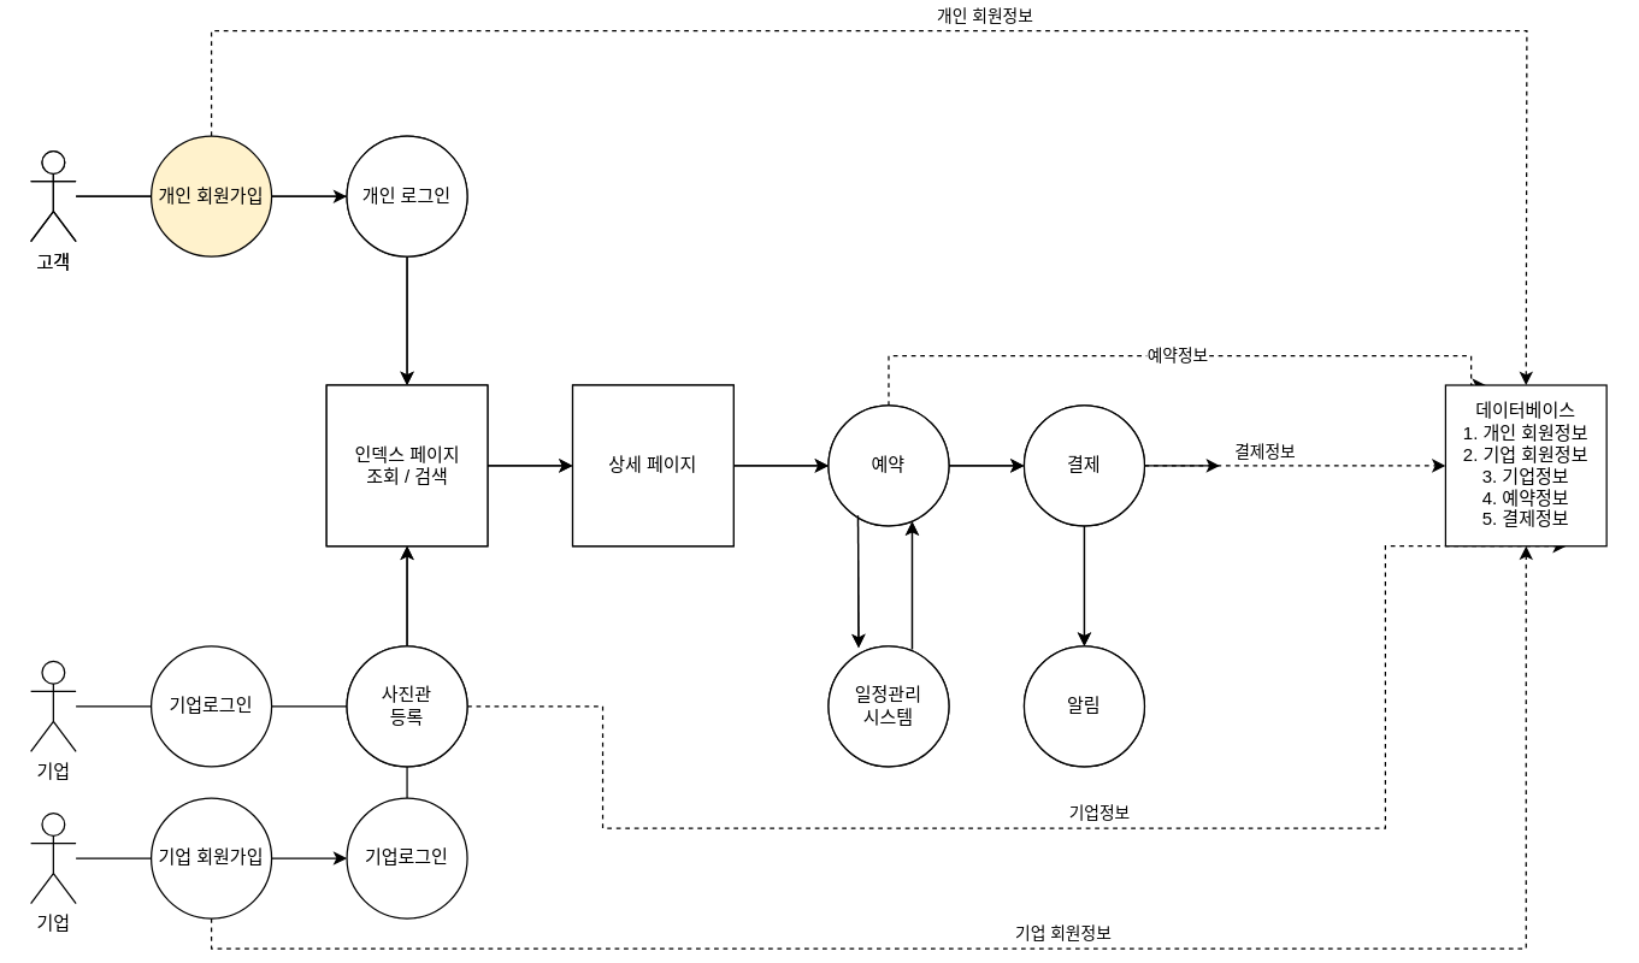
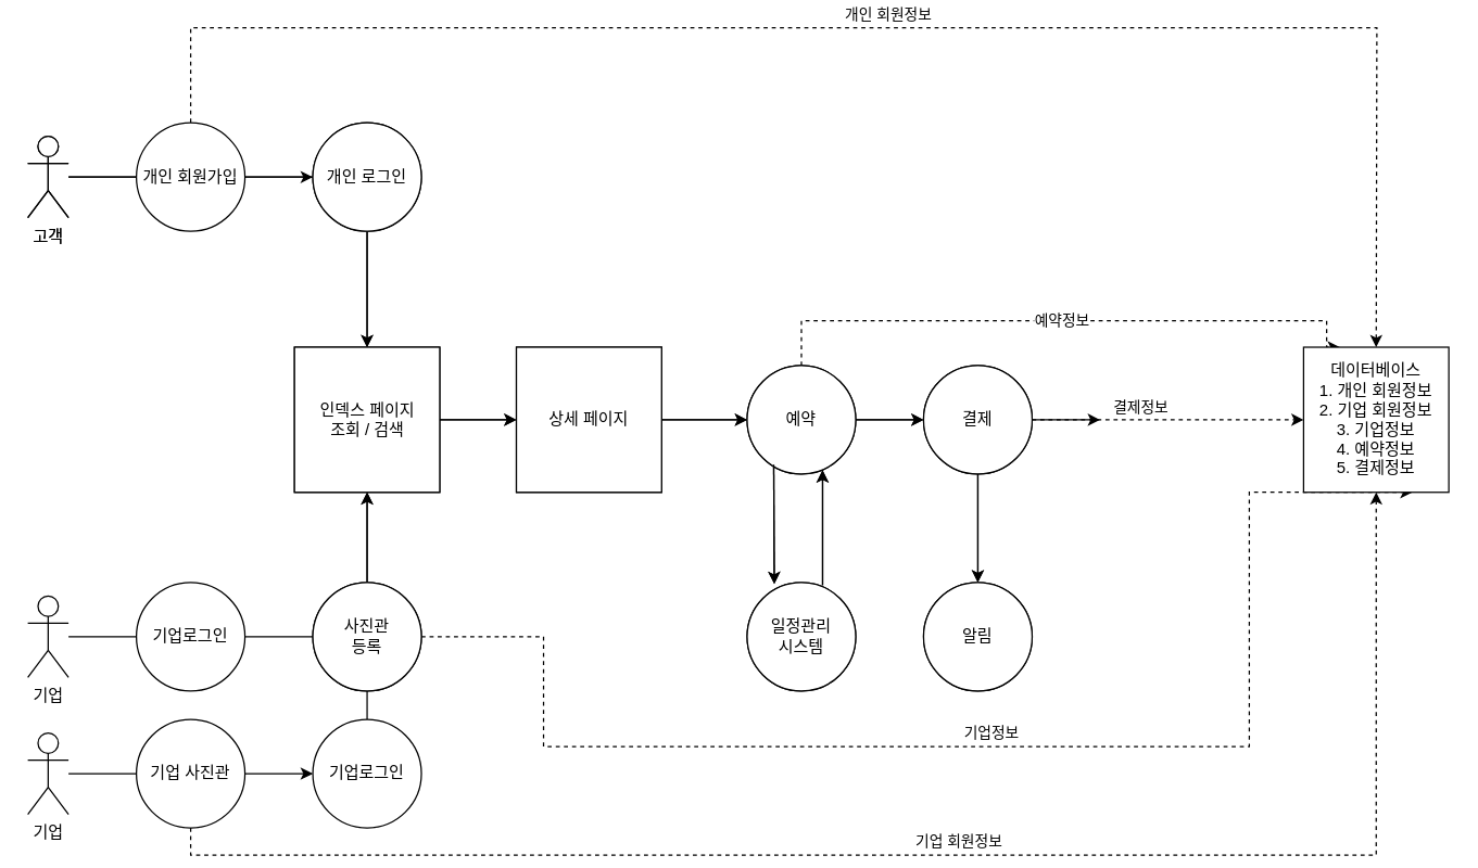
  <mxCell id="0" />
  <mxCell id="1" parent="0" />
  <mxCell id="2" value="" style="endArrow=none;html=1;entryX=0;entryY=0.5;entryDx=0;entryDy=0;" parent="1" source="34" target="36" edge="1"><mxGeometry width="50" height="50" relative="1" as="geometry"><mxPoint x="240" y="280" as="sourcePoint" /><mxPoint x="170" y="130" as="targetPoint" /></mxGeometry></mxCell>
  <mxCell id="3" value="고객" style="shape=umlActor;verticalLabelPosition=bottom;verticalAlign=top;html=1;outlineConnect=0;" parent="1" vertex="1"><mxGeometry x="20" y="100" width="30" height="60" as="geometry" /></mxCell>
  <mxCell id="4" value="기업" style="shape=umlActor;verticalLabelPosition=bottom;verticalAlign=top;html=1;outlineConnect=0;" parent="1" vertex="1"><mxGeometry x="20" y="540" width="30" height="60" as="geometry" /></mxCell>
  <mxCell id="5" value="" style="endArrow=none;html=1;" parent="1" source="3" edge="1"><mxGeometry width="50" height="50" relative="1" as="geometry"><mxPoint x="240" y="280" as="sourcePoint" /><mxPoint x="100" y="130" as="targetPoint" /></mxGeometry></mxCell>
  <mxCell id="6" value="개인 로그인" style="ellipse;whiteSpace=wrap;html=1;" parent="1" vertex="1"><mxGeometry x="230" y="90" width="80" height="80" as="geometry" /></mxCell>
  <mxCell id="7" value="기업로그인" style="ellipse;whiteSpace=wrap;html=1;aspect=fixed;" parent="1" vertex="1"><mxGeometry x="230" y="530" width="80" height="80" as="geometry" /></mxCell>
  <mxCell id="8" value="기업정보" style="edgeStyle=orthogonalEdgeStyle;rounded=0;orthogonalLoop=1;jettySize=auto;html=1;entryX=0.75;entryY=1;entryDx=0;entryDy=0;dashed=1;startArrow=none;startFill=0;endArrow=classic;endFill=1;" parent="1" source="9" target="28" edge="1"><mxGeometry x="0.004" y="10" relative="1" as="geometry"><Array as="points"><mxPoint x="400" y="469" /><mxPoint x="400" y="550" /><mxPoint x="920" y="550" /></Array><mxPoint as="offset" /></mxGeometry></mxCell>
  <mxCell id="9" value="사진관&lt;br&gt;등록" style="ellipse;whiteSpace=wrap;html=1;aspect=fixed;" parent="1" vertex="1"><mxGeometry x="230" y="429" width="80" height="80" as="geometry" /></mxCell>
  <mxCell id="10" value="" style="endArrow=classic;html=1;entryX=0.5;entryY=1;entryDx=0;entryDy=0;" parent="1" source="9" target="22" edge="1"><mxGeometry width="50" height="50" relative="1" as="geometry"><mxPoint x="240" y="319" as="sourcePoint" /><mxPoint x="270" y="366" as="targetPoint" /></mxGeometry></mxCell>
  <mxCell id="11" value="" style="endArrow=none;html=1;exitX=0.5;exitY=0;exitDx=0;exitDy=0;" parent="1" source="7" target="9" edge="1"><mxGeometry width="50" height="50" relative="1" as="geometry"><mxPoint x="270" y="245" as="sourcePoint" /><mxPoint x="320" y="195" as="targetPoint" /></mxGeometry></mxCell>
  <mxCell id="12" value="예약정보" style="edgeStyle=orthogonalEdgeStyle;rounded=0;orthogonalLoop=1;jettySize=auto;html=1;entryX=0.25;entryY=0;entryDx=0;entryDy=0;dashed=1;startArrow=none;startFill=0;endArrow=classic;endFill=1;" parent="1" source="13" target="28" edge="1"><mxGeometry relative="1" as="geometry"><Array as="points"><mxPoint x="590" y="236" /><mxPoint x="977" y="236" /></Array></mxGeometry></mxCell>
  <mxCell id="13" value="예약" style="ellipse;whiteSpace=wrap;html=1;aspect=fixed;" parent="1" vertex="1"><mxGeometry x="550" y="269" width="80" height="80" as="geometry" /></mxCell>
  <mxCell id="14" value="결제" style="ellipse;whiteSpace=wrap;html=1;aspect=fixed;" parent="1" vertex="1"><mxGeometry x="680" y="269" width="80" height="80" as="geometry" /></mxCell>
  <mxCell id="15" value="" style="endArrow=classic;html=1;exitX=1;exitY=0.5;exitDx=0;exitDy=0;entryX=0;entryY=0.5;entryDx=0;entryDy=0;" parent="1" source="13" target="14" edge="1"><mxGeometry width="50" height="50" relative="1" as="geometry"><mxPoint x="600" y="399" as="sourcePoint" /><mxPoint x="650" y="349" as="targetPoint" /></mxGeometry></mxCell>
  <mxCell id="16" value="결제정보" style="endArrow=classic;html=1;exitX=1;exitY=0.5;exitDx=0;exitDy=0;entryX=0;entryY=0.5;entryDx=0;entryDy=0;dashed=1;" parent="1" source="14" target="28" edge="1"><mxGeometry x="-0.2" y="9" width="50" height="50" relative="1" as="geometry"><mxPoint x="450" y="239" as="sourcePoint" /><mxPoint x="810" y="309" as="targetPoint" /><mxPoint as="offset" /></mxGeometry></mxCell>
  <mxCell id="17" value="" style="endArrow=classic;html=1;entryX=0;entryY=0.5;entryDx=0;entryDy=0;endFill=1;" parent="1" source="4" target="7" edge="1"><mxGeometry width="50" height="50" relative="1" as="geometry"><mxPoint x="590" y="326" as="sourcePoint" /><mxPoint x="640" y="276" as="targetPoint" /></mxGeometry></mxCell>
  <mxCell id="18" value="알림" style="ellipse;whiteSpace=wrap;html=1;aspect=fixed;" parent="1" vertex="1"><mxGeometry x="680" y="429" width="80" height="80" as="geometry" /></mxCell>
  <mxCell id="19" value="" style="endArrow=classic;html=1;exitX=0.5;exitY=1;exitDx=0;exitDy=0;entryX=0.5;entryY=0;entryDx=0;entryDy=0;" parent="1" source="14" target="18" edge="1"><mxGeometry width="50" height="50" relative="1" as="geometry"><mxPoint x="720" y="349" as="sourcePoint" /><mxPoint x="880" y="350" as="targetPoint" /></mxGeometry></mxCell>
  <mxCell id="20" value="" style="endArrow=classic;html=1;exitX=0.5;exitY=1;exitDx=0;exitDy=0;entryX=0.5;entryY=0;entryDx=0;entryDy=0;" parent="1" source="6" target="22" edge="1"><mxGeometry width="50" height="50" relative="1" as="geometry"><mxPoint x="400" y="290" as="sourcePoint" /><mxPoint x="270" y="262" as="targetPoint" /></mxGeometry></mxCell>
  <mxCell id="21" value="" style="edgeStyle=orthogonalEdgeStyle;orthogonalLoop=1;jettySize=auto;html=1;" parent="1" source="22" target="24" edge="1"><mxGeometry relative="1" as="geometry" /></mxCell>
  <mxCell id="22" value="인덱스 페이지&lt;br&gt;조회 / 검색" style="whiteSpace=wrap;html=1;aspect=fixed;" parent="1" vertex="1"><mxGeometry x="216.5" y="255.5" width="107" height="107" as="geometry" /></mxCell>
  <mxCell id="23" value="" style="edgeStyle=orthogonalEdgeStyle;orthogonalLoop=1;jettySize=auto;html=1;" parent="1" source="24" target="13" edge="1"><mxGeometry relative="1" as="geometry" /></mxCell>
  <mxCell id="24" value="상세 페이지" style="whiteSpace=wrap;html=1;aspect=fixed;" parent="1" vertex="1"><mxGeometry x="380" y="255.5" width="107" height="107" as="geometry" /></mxCell>
  <mxCell id="25" value="일정관리&lt;br&gt;시스템" style="ellipse;whiteSpace=wrap;html=1;aspect=fixed;" parent="1" vertex="1"><mxGeometry x="550" y="429" width="80" height="80" as="geometry" /></mxCell>
  <mxCell id="26" value="" style="endArrow=classic;html=1;exitX=0.695;exitY=0.025;exitDx=0;exitDy=0;exitPerimeter=0;entryX=0.695;entryY=0.965;entryDx=0;entryDy=0;entryPerimeter=0;" parent="1" source="25" target="13" edge="1"><mxGeometry width="50" height="50" relative="1" as="geometry"><mxPoint x="400" y="350" as="sourcePoint" /><mxPoint x="450" y="300" as="targetPoint" /></mxGeometry></mxCell>
  <mxCell id="27" value="" style="endArrow=classic;html=1;entryX=0.25;entryY=0.013;entryDx=0;entryDy=0;entryPerimeter=0;exitX=0.245;exitY=0.915;exitDx=0;exitDy=0;exitPerimeter=0;" parent="1" source="13" target="25" edge="1"><mxGeometry width="50" height="50" relative="1" as="geometry"><mxPoint x="400" y="350" as="sourcePoint" /><mxPoint x="450" y="300" as="targetPoint" /></mxGeometry></mxCell>
  <mxCell id="28" value="데이터베이스&lt;br&gt;1. 개인 회원정보&lt;br&gt;2. 기업 회원정보&lt;br&gt;3. 기업정보&lt;br&gt;4. 예약정보&lt;br&gt;5. 결제정보" style="whiteSpace=wrap;html=1;aspect=fixed;" parent="1" vertex="1"><mxGeometry x="960" y="255.5" width="107" height="107" as="geometry" /></mxCell>
  <mxCell id="29" style="edgeStyle=orthogonalEdgeStyle;rounded=0;orthogonalLoop=1;jettySize=auto;html=1;entryX=0;entryY=0.5;entryDx=0;entryDy=0;" parent="1" source="30" target="6" edge="1"><mxGeometry relative="1" as="geometry" /></mxCell>
- <mxCell id="30" value="개인 회원가입" style="ellipse;whiteSpace=wrap;html=1;fillColor=#fff2cc;" parent="1" vertex="1"><mxGeometry x="100" y="90" width="80" height="80" as="geometry" /></mxCell>
+ <mxCell id="30" value="개인 회원가입" style="ellipse;whiteSpace=wrap;html=1;" parent="1" vertex="1"><mxGeometry x="100" y="90" width="80" height="80" as="geometry" /></mxCell>
  <mxCell id="31" value="기업 회원정보" style="edgeStyle=orthogonalEdgeStyle;rounded=0;orthogonalLoop=1;jettySize=auto;html=1;exitX=0.5;exitY=1;exitDx=0;exitDy=0;entryX=0.5;entryY=1;entryDx=0;entryDy=0;endArrow=classic;endFill=1;dashed=1;" parent="1" source="32" target="28" edge="1"><mxGeometry x="0.009" y="10" relative="1" as="geometry"><mxPoint as="offset" /></mxGeometry></mxCell>
- <mxCell id="32" value="기업 회원가입" style="ellipse;whiteSpace=wrap;html=1;" parent="1" vertex="1"><mxGeometry x="100" y="530" width="80" height="80" as="geometry" /></mxCell>
+ <mxCell id="32" value="기업 사진관" style="ellipse;whiteSpace=wrap;html=1;" parent="1" vertex="1"><mxGeometry x="100" y="530" width="80" height="80" as="geometry" /></mxCell>
  <mxCell id="33" value="개인 회원정보" style="endArrow=none;dashed=1;html=1;entryX=0.5;entryY=0;entryDx=0;entryDy=0;exitX=0.5;exitY=0;exitDx=0;exitDy=0;endFill=0;rounded=0;startArrow=classic;startFill=1;" parent="1" source="28" target="30" edge="1"><mxGeometry x="0.009" y="-10" width="50" height="50" relative="1" as="geometry"><mxPoint x="420" y="260" as="sourcePoint" /><mxPoint x="470" y="210" as="targetPoint" /><Array as="points"><mxPoint x="1014" y="20" /><mxPoint x="894" y="20" /><mxPoint x="140" y="20" /></Array><mxPoint x="-1" as="offset" /></mxGeometry></mxCell>
  <mxCell id="34" value="고객" style="shape=umlActor;verticalLabelPosition=bottom;verticalAlign=top;html=1;outlineConnect=0;" parent="1" vertex="1"><mxGeometry x="20" y="100" width="30" height="60" as="geometry" /></mxCell>
  <mxCell id="35" value="기업" style="shape=umlActor;verticalLabelPosition=bottom;verticalAlign=top;html=1;outlineConnect=0;" parent="1" vertex="1"><mxGeometry x="20" y="439" width="30" height="60" as="geometry" /></mxCell>
  <mxCell id="36" value="개인 로그인" style="ellipse;whiteSpace=wrap;html=1;" parent="1" vertex="1"><mxGeometry x="230" y="90" width="80" height="80" as="geometry" /></mxCell>
  <mxCell id="37" value="기업로그인" style="ellipse;whiteSpace=wrap;html=1;aspect=fixed;" parent="1" vertex="1"><mxGeometry x="100" y="429" width="80" height="80" as="geometry" /></mxCell>
  <mxCell id="38" value="사진관&lt;br&gt;등록" style="ellipse;whiteSpace=wrap;html=1;aspect=fixed;" parent="1" vertex="1"><mxGeometry x="230" y="429" width="80" height="80" as="geometry" /></mxCell>
  <mxCell id="39" value="" style="endArrow=classic;html=1;entryX=0.5;entryY=1;entryDx=0;entryDy=0;" parent="1" source="38" target="50" edge="1"><mxGeometry width="50" height="50" relative="1" as="geometry"><mxPoint x="240" y="319" as="sourcePoint" /><mxPoint x="270" y="366" as="targetPoint" /></mxGeometry></mxCell>
  <mxCell id="40" value="" style="endArrow=none;html=1;exitX=1;exitY=0.5;exitDx=0;exitDy=0;" parent="1" source="37" target="38" edge="1"><mxGeometry width="50" height="50" relative="1" as="geometry"><mxPoint x="270" y="245" as="sourcePoint" /><mxPoint x="320" y="195" as="targetPoint" /></mxGeometry></mxCell>
  <mxCell id="41" value="예약" style="ellipse;whiteSpace=wrap;html=1;aspect=fixed;" parent="1" vertex="1"><mxGeometry x="550" y="269" width="80" height="80" as="geometry" /></mxCell>
  <mxCell id="42" value="결제" style="ellipse;whiteSpace=wrap;html=1;aspect=fixed;" parent="1" vertex="1"><mxGeometry x="680" y="269" width="80" height="80" as="geometry" /></mxCell>
  <mxCell id="43" value="" style="endArrow=classic;html=1;exitX=1;exitY=0.5;exitDx=0;exitDy=0;entryX=0;entryY=0.5;entryDx=0;entryDy=0;" parent="1" source="41" target="42" edge="1"><mxGeometry width="50" height="50" relative="1" as="geometry"><mxPoint x="600" y="399" as="sourcePoint" /><mxPoint x="650" y="349" as="targetPoint" /></mxGeometry></mxCell>
  <mxCell id="44" value="" style="endArrow=classic;html=1;exitX=1;exitY=0.5;exitDx=0;exitDy=0;entryX=0;entryY=0.5;entryDx=0;entryDy=0;" parent="1" source="42" edge="1"><mxGeometry width="50" height="50" relative="1" as="geometry"><mxPoint x="450" y="239" as="sourcePoint" /><mxPoint x="810" y="309" as="targetPoint" /></mxGeometry></mxCell>
  <mxCell id="45" value="" style="endArrow=none;html=1;entryX=0;entryY=0.5;entryDx=0;entryDy=0;" parent="1" source="35" target="37" edge="1"><mxGeometry width="50" height="50" relative="1" as="geometry"><mxPoint x="590" y="326" as="sourcePoint" /><mxPoint x="640" y="276" as="targetPoint" /></mxGeometry></mxCell>
  <mxCell id="46" value="알림" style="ellipse;whiteSpace=wrap;html=1;aspect=fixed;" parent="1" vertex="1"><mxGeometry x="680" y="429" width="80" height="80" as="geometry" /></mxCell>
  <mxCell id="47" value="" style="endArrow=classic;html=1;exitX=0.5;exitY=1;exitDx=0;exitDy=0;entryX=0.5;entryY=0;entryDx=0;entryDy=0;" parent="1" source="42" target="46" edge="1"><mxGeometry width="50" height="50" relative="1" as="geometry"><mxPoint x="720" y="349" as="sourcePoint" /><mxPoint x="880" y="350" as="targetPoint" /></mxGeometry></mxCell>
  <mxCell id="48" value="" style="endArrow=classic;html=1;exitX=0.5;exitY=1;exitDx=0;exitDy=0;entryX=0.5;entryY=0;entryDx=0;entryDy=0;" parent="1" source="36" target="50" edge="1"><mxGeometry width="50" height="50" relative="1" as="geometry"><mxPoint x="400" y="290" as="sourcePoint" /><mxPoint x="270" y="262" as="targetPoint" /></mxGeometry></mxCell>
  <mxCell id="49" value="" style="edgeStyle=orthogonalEdgeStyle;orthogonalLoop=1;jettySize=auto;html=1;" parent="1" source="50" target="52" edge="1"><mxGeometry relative="1" as="geometry" /></mxCell>
  <mxCell id="50" value="인덱스 페이지&lt;br&gt;조회 / 검색" style="whiteSpace=wrap;html=1;aspect=fixed;" parent="1" vertex="1"><mxGeometry x="216.5" y="255.5" width="107" height="107" as="geometry" /></mxCell>
  <mxCell id="51" value="" style="edgeStyle=orthogonalEdgeStyle;orthogonalLoop=1;jettySize=auto;html=1;" parent="1" source="52" target="41" edge="1"><mxGeometry relative="1" as="geometry" /></mxCell>
  <mxCell id="52" value="상세 페이지" style="whiteSpace=wrap;html=1;aspect=fixed;" parent="1" vertex="1"><mxGeometry x="380" y="255.5" width="107" height="107" as="geometry" /></mxCell>
  <mxCell id="53" value="일정관리&lt;br&gt;시스템" style="ellipse;whiteSpace=wrap;html=1;aspect=fixed;" parent="1" vertex="1"><mxGeometry x="550" y="429" width="80" height="80" as="geometry" /></mxCell>
  <mxCell id="54" value="" style="endArrow=classic;html=1;exitX=0.695;exitY=0.025;exitDx=0;exitDy=0;exitPerimeter=0;entryX=0.695;entryY=0.965;entryDx=0;entryDy=0;entryPerimeter=0;" parent="1" source="53" target="41" edge="1"><mxGeometry width="50" height="50" relative="1" as="geometry"><mxPoint x="400" y="350" as="sourcePoint" /><mxPoint x="450" y="300" as="targetPoint" /></mxGeometry></mxCell>
  <mxCell id="55" value="" style="endArrow=classic;html=1;entryX=0.25;entryY=0.013;entryDx=0;entryDy=0;entryPerimeter=0;exitX=0.245;exitY=0.915;exitDx=0;exitDy=0;exitPerimeter=0;" parent="1" source="41" target="53" edge="1"><mxGeometry width="50" height="50" relative="1" as="geometry"><mxPoint x="400" y="350" as="sourcePoint" /><mxPoint x="450" y="300" as="targetPoint" /></mxGeometry></mxCell>
